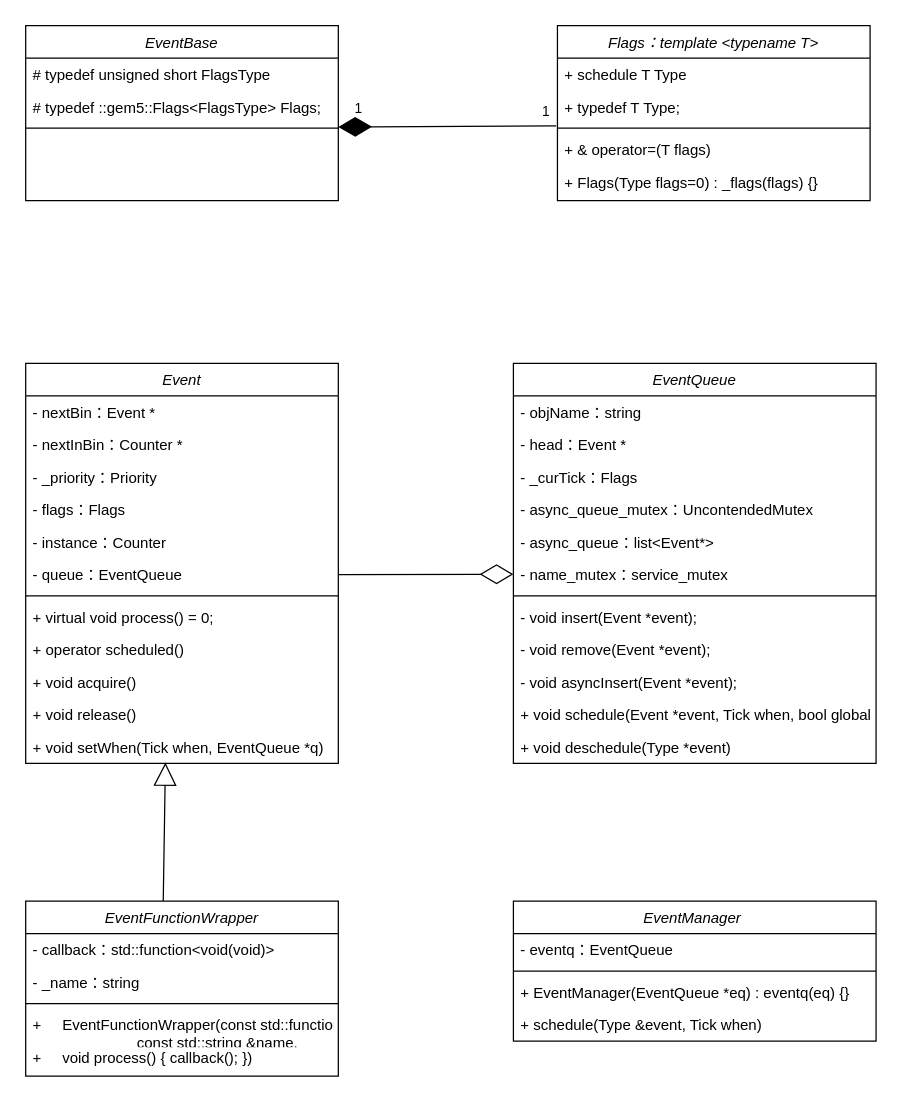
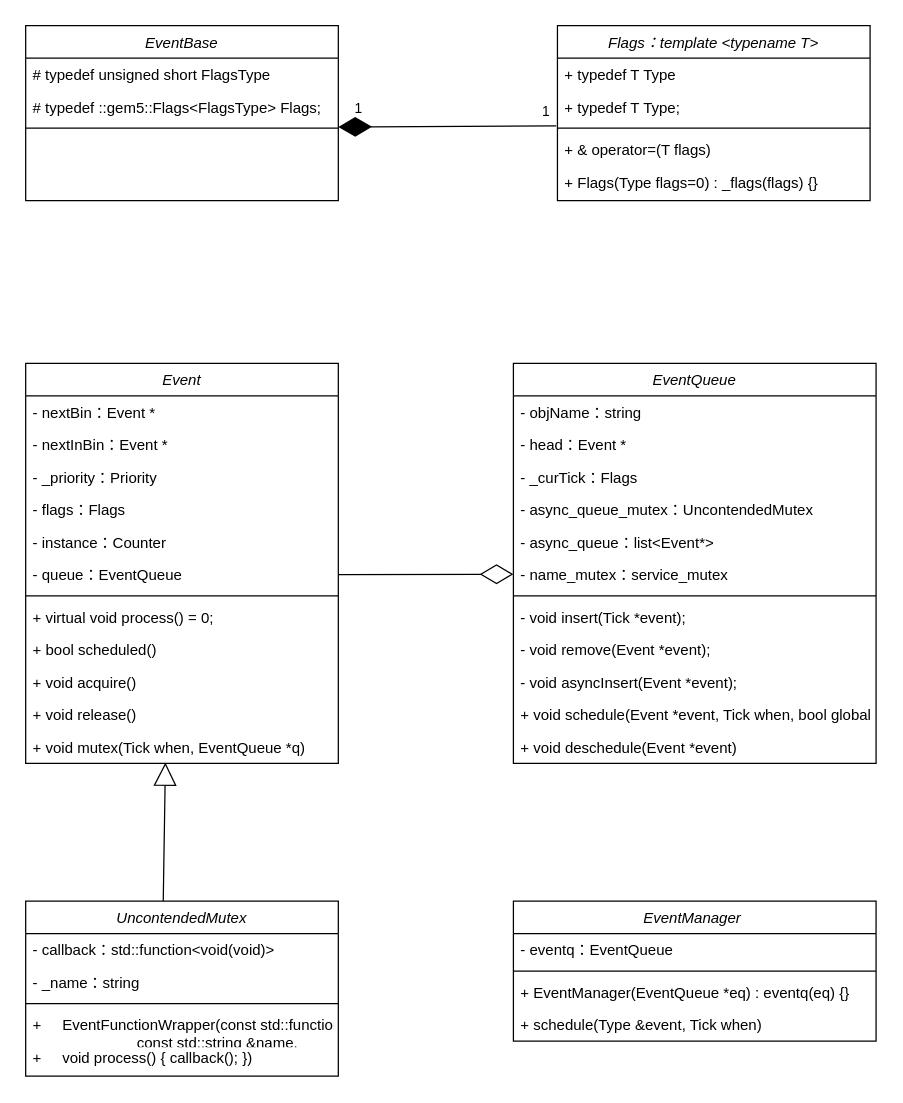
  <mxCell id="0" />
  <mxCell id="1" parent="0" />
  <mxCell id="2" value="EventBase" style="swimlane;fontStyle=2;align=center;verticalAlign=top;childLayout=stackLayout;horizontal=1;startSize=26;horizontalStack=0;resizeParent=1;resizeLast=0;collapsible=1;marginBottom=0;rounded=0;shadow=0;strokeWidth=1;" vertex="1" parent="1"><mxGeometry x="20" y="20" width="250" height="140" as="geometry"><mxRectangle x="240" y="50" width="160" height="26" as="alternateBounds" /></mxGeometry></mxCell>
  <mxCell id="3" value="# typedef unsigned short FlagsType" style="text;align=left;verticalAlign=top;spacingLeft=4;spacingRight=4;overflow=hidden;rotatable=0;points=[[0,0.5],[1,0.5]];portConstraint=eastwest;" vertex="1" parent="2"><mxGeometry y="26" width="250" height="26" as="geometry" /></mxCell>
  <mxCell id="4" value="# typedef ::gem5::Flags&lt;FlagsType&gt; Flags;" style="text;align=left;verticalAlign=top;spacingLeft=4;spacingRight=4;overflow=hidden;rotatable=0;points=[[0,0.5],[1,0.5]];portConstraint=eastwest;rounded=0;shadow=0;html=0;" vertex="1" parent="2"><mxGeometry y="52" width="250" height="26" as="geometry" /></mxCell>
  <mxCell id="5" value="" style="line;html=1;strokeWidth=1;align=left;verticalAlign=middle;spacingTop=-1;spacingLeft=3;spacingRight=3;rotatable=0;labelPosition=right;points=[];portConstraint=eastwest;" vertex="1" parent="2"><mxGeometry y="78" width="250" height="8" as="geometry" /></mxCell>
  <mxCell id="6" value="Event&#10;" style="swimlane;fontStyle=2;align=center;verticalAlign=top;childLayout=stackLayout;horizontal=1;startSize=26;horizontalStack=0;resizeParent=1;resizeLast=0;collapsible=1;marginBottom=0;rounded=0;shadow=0;strokeWidth=1;" vertex="1" parent="1"><mxGeometry x="20" y="290" width="250" height="320" as="geometry"><mxRectangle x="240" y="50" width="160" height="26" as="alternateBounds" /></mxGeometry></mxCell>
  <mxCell id="7" value="- nextBin：Event *" style="text;align=left;verticalAlign=top;spacingLeft=4;spacingRight=4;overflow=hidden;rotatable=0;points=[[0,0.5],[1,0.5]];portConstraint=eastwest;" vertex="1" parent="6"><mxGeometry y="26" width="250" height="26" as="geometry" /></mxCell>
- <mxCell id="8" value="- nextInBin：Counter *" style="text;align=left;verticalAlign=top;spacingLeft=4;spacingRight=4;overflow=hidden;rotatable=0;points=[[0,0.5],[1,0.5]];portConstraint=eastwest;rounded=0;shadow=0;html=0;" vertex="1" parent="6"><mxGeometry y="52" width="250" height="26" as="geometry" /></mxCell>
+ <mxCell id="8" value="- nextInBin：Event *" style="text;align=left;verticalAlign=top;spacingLeft=4;spacingRight=4;overflow=hidden;rotatable=0;points=[[0,0.5],[1,0.5]];portConstraint=eastwest;rounded=0;shadow=0;html=0;" vertex="1" parent="6"><mxGeometry y="52" width="250" height="26" as="geometry" /></mxCell>
  <mxCell id="9" value="- _priority：Priority  " style="text;align=left;verticalAlign=top;spacingLeft=4;spacingRight=4;overflow=hidden;rotatable=0;points=[[0,0.5],[1,0.5]];portConstraint=eastwest;rounded=0;shadow=0;html=0;" vertex="1" parent="6"><mxGeometry y="78" width="250" height="26" as="geometry" /></mxCell>
  <mxCell id="10" value="- flags：Flags " style="text;align=left;verticalAlign=top;spacingLeft=4;spacingRight=4;overflow=hidden;rotatable=0;points=[[0,0.5],[1,0.5]];portConstraint=eastwest;rounded=0;shadow=0;html=0;" vertex="1" parent="6"><mxGeometry y="104" width="250" height="26" as="geometry" /></mxCell>
  <mxCell id="11" value="- instance：Counter " style="text;align=left;verticalAlign=top;spacingLeft=4;spacingRight=4;overflow=hidden;rotatable=0;points=[[0,0.5],[1,0.5]];portConstraint=eastwest;rounded=0;shadow=0;html=0;" vertex="1" parent="6"><mxGeometry y="130" width="250" height="26" as="geometry" /></mxCell>
  <mxCell id="12" value="- queue：EventQueue" style="text;align=left;verticalAlign=top;spacingLeft=4;spacingRight=4;overflow=hidden;rotatable=0;points=[[0,0.5],[1,0.5]];portConstraint=eastwest;rounded=0;shadow=0;html=0;" vertex="1" parent="6"><mxGeometry y="156" width="250" height="26" as="geometry" /></mxCell>
  <mxCell id="13" value="" style="line;html=1;strokeWidth=1;align=left;verticalAlign=middle;spacingTop=-1;spacingLeft=3;spacingRight=3;rotatable=0;labelPosition=right;points=[];portConstraint=eastwest;" vertex="1" parent="6"><mxGeometry y="182" width="250" height="8" as="geometry" /></mxCell>
  <mxCell id="14" value="+ virtual void process() = 0;" style="text;align=left;verticalAlign=top;spacingLeft=4;spacingRight=4;overflow=hidden;rotatable=0;points=[[0,0.5],[1,0.5]];portConstraint=eastwest;" vertex="1" parent="6"><mxGeometry y="190" width="250" height="26" as="geometry" /></mxCell>
- <mxCell id="15" value="+ operator scheduled()" style="text;align=left;verticalAlign=top;spacingLeft=4;spacingRight=4;overflow=hidden;rotatable=0;points=[[0,0.5],[1,0.5]];portConstraint=eastwest;rounded=0;shadow=0;html=0;" vertex="1" parent="6"><mxGeometry y="216" width="250" height="26" as="geometry" /></mxCell>
+ <mxCell id="15" value="+ bool scheduled()" style="text;align=left;verticalAlign=top;spacingLeft=4;spacingRight=4;overflow=hidden;rotatable=0;points=[[0,0.5],[1,0.5]];portConstraint=eastwest;rounded=0;shadow=0;html=0;" vertex="1" parent="6"><mxGeometry y="216" width="250" height="26" as="geometry" /></mxCell>
  <mxCell id="16" value="+ void acquire()" style="text;align=left;verticalAlign=top;spacingLeft=4;spacingRight=4;overflow=hidden;rotatable=0;points=[[0,0.5],[1,0.5]];portConstraint=eastwest;rounded=0;shadow=0;html=0;" vertex="1" parent="6"><mxGeometry y="242" width="250" height="26" as="geometry" /></mxCell>
  <mxCell id="17" value="+ void release()" style="text;align=left;verticalAlign=top;spacingLeft=4;spacingRight=4;overflow=hidden;rotatable=0;points=[[0,0.5],[1,0.5]];portConstraint=eastwest;rounded=0;shadow=0;html=0;" vertex="1" parent="6"><mxGeometry y="268" width="250" height="26" as="geometry" /></mxCell>
- <mxCell id="18" value="+ void setWhen(Tick when, EventQueue *q)" style="text;align=left;verticalAlign=top;spacingLeft=4;spacingRight=4;overflow=hidden;rotatable=0;points=[[0,0.5],[1,0.5]];portConstraint=eastwest;rounded=0;shadow=0;html=0;" vertex="1" parent="6"><mxGeometry y="294" width="250" height="26" as="geometry" /></mxCell>
+ <mxCell id="18" value="+ void mutex(Tick when, EventQueue *q)" style="text;align=left;verticalAlign=top;spacingLeft=4;spacingRight=4;overflow=hidden;rotatable=0;points=[[0,0.5],[1,0.5]];portConstraint=eastwest;rounded=0;shadow=0;html=0;" vertex="1" parent="6"><mxGeometry y="294" width="250" height="26" as="geometry" /></mxCell>
  <mxCell id="19" value="" style="endArrow=diamondThin;endFill=1;endSize=24;html=1;rounded=0;exitX=-0.004;exitY=1.08;exitDx=0;exitDy=0;exitPerimeter=0;" edge="1" parent="1" source="24"><mxGeometry width="160" relative="1" as="geometry"><mxPoint x="-140" y="100" as="sourcePoint" /><mxPoint x="270" y="101" as="targetPoint" /></mxGeometry></mxCell>
  <mxCell id="20" value="1" style="edgeLabel;html=1;align=center;verticalAlign=middle;resizable=0;points=[];" vertex="1" connectable="0" parent="19"><mxGeometry x="0.827" relative="1" as="geometry"><mxPoint y="-15" as="offset" /></mxGeometry></mxCell>
  <mxCell id="21" value="1" style="edgeLabel;html=1;align=center;verticalAlign=middle;resizable=0;points=[];" vertex="1" connectable="0" parent="19"><mxGeometry x="-0.902" y="-1" relative="1" as="geometry"><mxPoint y="-11" as="offset" /></mxGeometry></mxCell>
  <mxCell id="22" value="Flags：template &lt;typename T&gt;" style="swimlane;fontStyle=2;align=center;verticalAlign=top;childLayout=stackLayout;horizontal=1;startSize=26;horizontalStack=0;resizeParent=1;resizeLast=0;collapsible=1;marginBottom=0;rounded=0;shadow=0;strokeWidth=1;" vertex="1" parent="1"><mxGeometry x="445.22" y="20" width="250" height="140" as="geometry"><mxRectangle x="240" y="50" width="160" height="26" as="alternateBounds" /></mxGeometry></mxCell>
- <mxCell id="23" value="+ schedule T Type" style="text;align=left;verticalAlign=top;spacingLeft=4;spacingRight=4;overflow=hidden;rotatable=0;points=[[0,0.5],[1,0.5]];portConstraint=eastwest;" vertex="1" parent="22"><mxGeometry y="26" width="250" height="26" as="geometry" /></mxCell>
+ <mxCell id="23" value="+ typedef T Type" style="text;align=left;verticalAlign=top;spacingLeft=4;spacingRight=4;overflow=hidden;rotatable=0;points=[[0,0.5],[1,0.5]];portConstraint=eastwest;" vertex="1" parent="22"><mxGeometry y="26" width="250" height="26" as="geometry" /></mxCell>
  <mxCell id="24" value="+ typedef T Type;" style="text;align=left;verticalAlign=top;spacingLeft=4;spacingRight=4;overflow=hidden;rotatable=0;points=[[0,0.5],[1,0.5]];portConstraint=eastwest;rounded=0;shadow=0;html=0;" vertex="1" parent="22"><mxGeometry y="52" width="250" height="26" as="geometry" /></mxCell>
  <mxCell id="25" value="" style="line;html=1;strokeWidth=1;align=left;verticalAlign=middle;spacingTop=-1;spacingLeft=3;spacingRight=3;rotatable=0;labelPosition=right;points=[];portConstraint=eastwest;" vertex="1" parent="22"><mxGeometry y="78" width="250" height="8" as="geometry" /></mxCell>
  <mxCell id="26" value="+ &amp; operator=(T flags)" style="text;align=left;verticalAlign=top;spacingLeft=4;spacingRight=4;overflow=hidden;rotatable=0;points=[[0,0.5],[1,0.5]];portConstraint=eastwest;" vertex="1" parent="22"><mxGeometry y="86" width="250" height="26" as="geometry" /></mxCell>
  <mxCell id="27" value="+ Flags(Type flags=0) : _flags(flags) {}" style="text;align=left;verticalAlign=top;spacingLeft=4;spacingRight=4;overflow=hidden;rotatable=0;points=[[0,0.5],[1,0.5]];portConstraint=eastwest;rounded=0;shadow=0;html=0;" vertex="1" parent="22"><mxGeometry y="112" width="250" height="26" as="geometry" /></mxCell>
  <mxCell id="28" value="EventQueue&#10;" style="swimlane;fontStyle=2;align=center;verticalAlign=top;childLayout=stackLayout;horizontal=1;startSize=26;horizontalStack=0;resizeParent=1;resizeLast=0;collapsible=1;marginBottom=0;rounded=0;shadow=0;strokeWidth=1;" vertex="1" parent="1"><mxGeometry x="410" y="290" width="290" height="320" as="geometry"><mxRectangle x="240" y="50" width="160" height="26" as="alternateBounds" /></mxGeometry></mxCell>
  <mxCell id="29" value="- objName：string" style="text;align=left;verticalAlign=top;spacingLeft=4;spacingRight=4;overflow=hidden;rotatable=0;points=[[0,0.5],[1,0.5]];portConstraint=eastwest;" vertex="1" parent="28"><mxGeometry y="26" width="290" height="26" as="geometry" /></mxCell>
  <mxCell id="30" value="- head：Event *" style="text;align=left;verticalAlign=top;spacingLeft=4;spacingRight=4;overflow=hidden;rotatable=0;points=[[0,0.5],[1,0.5]];portConstraint=eastwest;rounded=0;shadow=0;html=0;" vertex="1" parent="28"><mxGeometry y="52" width="290" height="26" as="geometry" /></mxCell>
  <mxCell id="31" value="- _curTick：Flags " style="text;align=left;verticalAlign=top;spacingLeft=4;spacingRight=4;overflow=hidden;rotatable=0;points=[[0,0.5],[1,0.5]];portConstraint=eastwest;rounded=0;shadow=0;html=0;" vertex="1" parent="28"><mxGeometry y="78" width="290" height="26" as="geometry" /></mxCell>
  <mxCell id="32" value="- async_queue_mutex：UncontendedMutex " style="text;align=left;verticalAlign=top;spacingLeft=4;spacingRight=4;overflow=hidden;rotatable=0;points=[[0,0.5],[1,0.5]];portConstraint=eastwest;rounded=0;shadow=0;html=0;" vertex="1" parent="28"><mxGeometry y="104" width="290" height="26" as="geometry" /></mxCell>
  <mxCell id="33" value="- async_queue：list&lt;Event*&gt; " style="text;align=left;verticalAlign=top;spacingLeft=4;spacingRight=4;overflow=hidden;rotatable=0;points=[[0,0.5],[1,0.5]];portConstraint=eastwest;rounded=0;shadow=0;html=0;" vertex="1" parent="28"><mxGeometry y="130" width="290" height="26" as="geometry" /></mxCell>
  <mxCell id="34" value="- name_mutex：service_mutex&#10;" style="text;align=left;verticalAlign=top;spacingLeft=4;spacingRight=4;overflow=hidden;rotatable=0;points=[[0,0.5],[1,0.5]];portConstraint=eastwest;rounded=0;shadow=0;html=0;" vertex="1" parent="28"><mxGeometry y="156" width="290" height="26" as="geometry" /></mxCell>
  <mxCell id="35" value="" style="line;html=1;strokeWidth=1;align=left;verticalAlign=middle;spacingTop=-1;spacingLeft=3;spacingRight=3;rotatable=0;labelPosition=right;points=[];portConstraint=eastwest;" vertex="1" parent="28"><mxGeometry y="182" width="290" height="8" as="geometry" /></mxCell>
- <mxCell id="36" value="- void insert(Event *event);" style="text;align=left;verticalAlign=top;spacingLeft=4;spacingRight=4;overflow=hidden;rotatable=0;points=[[0,0.5],[1,0.5]];portConstraint=eastwest;" vertex="1" parent="28"><mxGeometry y="190" width="290" height="26" as="geometry" /></mxCell>
+ <mxCell id="36" value="- void insert(Tick *event);" style="text;align=left;verticalAlign=top;spacingLeft=4;spacingRight=4;overflow=hidden;rotatable=0;points=[[0,0.5],[1,0.5]];portConstraint=eastwest;" vertex="1" parent="28"><mxGeometry y="190" width="290" height="26" as="geometry" /></mxCell>
  <mxCell id="37" value="- void remove(Event *event);" style="text;align=left;verticalAlign=top;spacingLeft=4;spacingRight=4;overflow=hidden;rotatable=0;points=[[0,0.5],[1,0.5]];portConstraint=eastwest;rounded=0;shadow=0;html=0;" vertex="1" parent="28"><mxGeometry y="216" width="290" height="26" as="geometry" /></mxCell>
  <mxCell id="38" value="- void asyncInsert(Event *event);" style="text;align=left;verticalAlign=top;spacingLeft=4;spacingRight=4;overflow=hidden;rotatable=0;points=[[0,0.5],[1,0.5]];portConstraint=eastwest;rounded=0;shadow=0;html=0;" vertex="1" parent="28"><mxGeometry y="242" width="290" height="26" as="geometry" /></mxCell>
  <mxCell id="39" value="+ void schedule(Event *event, Tick when, bool global=false)" style="text;align=left;verticalAlign=top;spacingLeft=4;spacingRight=4;overflow=hidden;rotatable=0;points=[[0,0.5],[1,0.5]];portConstraint=eastwest;rounded=0;shadow=0;html=0;" vertex="1" parent="28"><mxGeometry y="268" width="290" height="26" as="geometry" /></mxCell>
- <mxCell id="40" value="+ void deschedule(Type *event)" style="text;align=left;verticalAlign=top;spacingLeft=4;spacingRight=4;overflow=hidden;rotatable=0;points=[[0,0.5],[1,0.5]];portConstraint=eastwest;rounded=0;shadow=0;html=0;" vertex="1" parent="28"><mxGeometry y="294" width="290" height="26" as="geometry" /></mxCell>
+ <mxCell id="40" value="+ void deschedule(Event *event)" style="text;align=left;verticalAlign=top;spacingLeft=4;spacingRight=4;overflow=hidden;rotatable=0;points=[[0,0.5],[1,0.5]];portConstraint=eastwest;rounded=0;shadow=0;html=0;" vertex="1" parent="28"><mxGeometry y="294" width="290" height="26" as="geometry" /></mxCell>
  <mxCell id="41" value="" style="endArrow=diamondThin;endFill=0;endSize=24;html=1;rounded=0;" edge="1" parent="1"><mxGeometry width="160" relative="1" as="geometry"><mxPoint x="270" y="459" as="sourcePoint" /><mxPoint x="410" y="458.66" as="targetPoint" /></mxGeometry></mxCell>
  <mxCell id="42" value="EventManager &#10;" style="swimlane;fontStyle=2;align=center;verticalAlign=top;childLayout=stackLayout;horizontal=1;startSize=26;horizontalStack=0;resizeParent=1;resizeLast=0;collapsible=1;marginBottom=0;rounded=0;shadow=0;strokeWidth=1;" vertex="1" parent="1"><mxGeometry x="410" y="720" width="290" height="112" as="geometry"><mxRectangle x="240" y="50" width="160" height="26" as="alternateBounds" /></mxGeometry></mxCell>
  <mxCell id="43" value="- eventq：EventQueue" style="text;align=left;verticalAlign=top;spacingLeft=4;spacingRight=4;overflow=hidden;rotatable=0;points=[[0,0.5],[1,0.5]];portConstraint=eastwest;" vertex="1" parent="42"><mxGeometry y="26" width="290" height="26" as="geometry" /></mxCell>
  <mxCell id="44" value="" style="line;html=1;strokeWidth=1;align=left;verticalAlign=middle;spacingTop=-1;spacingLeft=3;spacingRight=3;rotatable=0;labelPosition=right;points=[];portConstraint=eastwest;" vertex="1" parent="42"><mxGeometry y="52" width="290" height="8" as="geometry" /></mxCell>
  <mxCell id="45" value="+ EventManager(EventQueue *eq) : eventq(eq) {}" style="text;align=left;verticalAlign=top;spacingLeft=4;spacingRight=4;overflow=hidden;rotatable=0;points=[[0,0.5],[1,0.5]];portConstraint=eastwest;" vertex="1" parent="42"><mxGeometry y="60" width="290" height="26" as="geometry" /></mxCell>
  <mxCell id="46" value="+ schedule(Type &amp;event, Tick when)" style="text;align=left;verticalAlign=top;spacingLeft=4;spacingRight=4;overflow=hidden;rotatable=0;points=[[0,0.5],[1,0.5]];portConstraint=eastwest;rounded=0;shadow=0;html=0;" vertex="1" parent="42"><mxGeometry y="86" width="290" height="26" as="geometry" /></mxCell>
- <mxCell id="47" value="EventFunctionWrapper" style="swimlane;fontStyle=2;align=center;verticalAlign=top;childLayout=stackLayout;horizontal=1;startSize=26;horizontalStack=0;resizeParent=1;resizeLast=0;collapsible=1;marginBottom=0;rounded=0;shadow=0;strokeWidth=1;" vertex="1" parent="1"><mxGeometry x="20" y="720" width="250" height="140" as="geometry"><mxRectangle x="240" y="50" width="160" height="26" as="alternateBounds" /></mxGeometry></mxCell>
+ <mxCell id="47" value="UncontendedMutex" style="swimlane;fontStyle=2;align=center;verticalAlign=top;childLayout=stackLayout;horizontal=1;startSize=26;horizontalStack=0;resizeParent=1;resizeLast=0;collapsible=1;marginBottom=0;rounded=0;shadow=0;strokeWidth=1;" vertex="1" parent="1"><mxGeometry x="20" y="720" width="250" height="140" as="geometry"><mxRectangle x="240" y="50" width="160" height="26" as="alternateBounds" /></mxGeometry></mxCell>
  <mxCell id="48" value="- callback：std::function&lt;void(void)&gt;" style="text;align=left;verticalAlign=top;spacingLeft=4;spacingRight=4;overflow=hidden;rotatable=0;points=[[0,0.5],[1,0.5]];portConstraint=eastwest;" vertex="1" parent="47"><mxGeometry y="26" width="250" height="26" as="geometry" /></mxCell>
  <mxCell id="49" value="- _name：string" style="text;align=left;verticalAlign=top;spacingLeft=4;spacingRight=4;overflow=hidden;rotatable=0;points=[[0,0.5],[1,0.5]];portConstraint=eastwest;rounded=0;shadow=0;html=0;" vertex="1" parent="47"><mxGeometry y="52" width="250" height="26" as="geometry" /></mxCell>
  <mxCell id="50" value="" style="line;html=1;strokeWidth=1;align=left;verticalAlign=middle;spacingTop=-1;spacingLeft=3;spacingRight=3;rotatable=0;labelPosition=right;points=[];portConstraint=eastwest;" vertex="1" parent="47"><mxGeometry y="78" width="250" height="8" as="geometry" /></mxCell>
  <mxCell id="51" value="+     EventFunctionWrapper(const std::function&lt;void(void)&gt; &amp;callback,&#10;                         const std::string &amp;name," style="text;align=left;verticalAlign=top;spacingLeft=4;spacingRight=4;overflow=hidden;rotatable=0;points=[[0,0.5],[1,0.5]];portConstraint=eastwest;" vertex="1" parent="47"><mxGeometry y="86" width="250" height="26" as="geometry" /></mxCell>
  <mxCell id="52" value="+     void process() { callback(); })" style="text;align=left;verticalAlign=top;spacingLeft=4;spacingRight=4;overflow=hidden;rotatable=0;points=[[0,0.5],[1,0.5]];portConstraint=eastwest;rounded=0;shadow=0;html=0;" vertex="1" parent="47"><mxGeometry y="112" width="250" height="26" as="geometry" /></mxCell>
  <mxCell id="53" value="" style="endArrow=block;endSize=16;endFill=0;html=1;rounded=0;entryX=0.447;entryY=0.974;entryDx=0;entryDy=0;entryPerimeter=0;" edge="1" parent="1" target="18"><mxGeometry width="160" relative="1" as="geometry"><mxPoint x="130" y="720" as="sourcePoint" /><mxPoint x="130" y="630" as="targetPoint" /></mxGeometry></mxCell>
